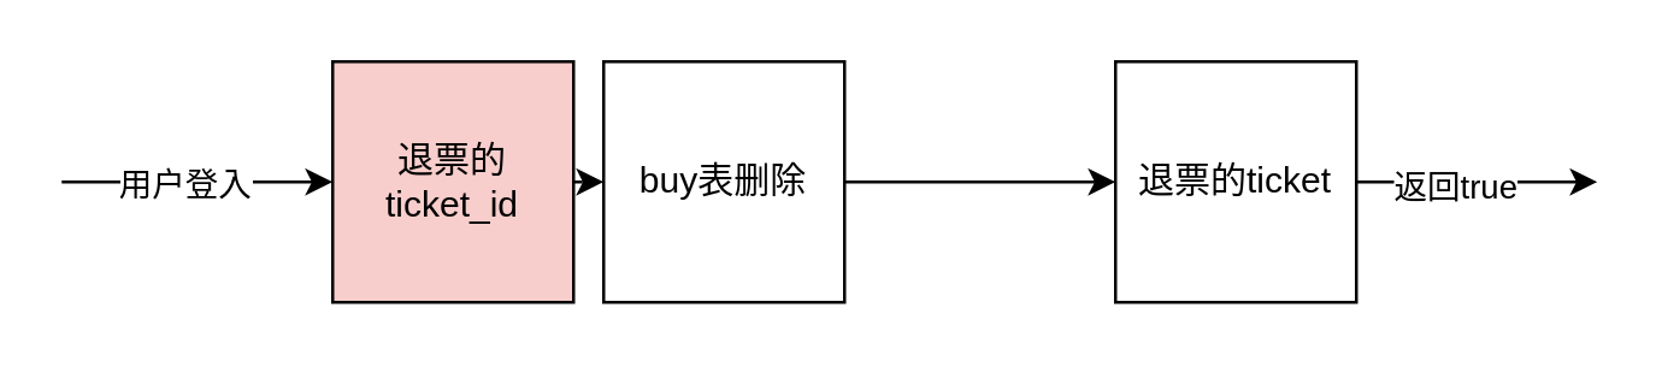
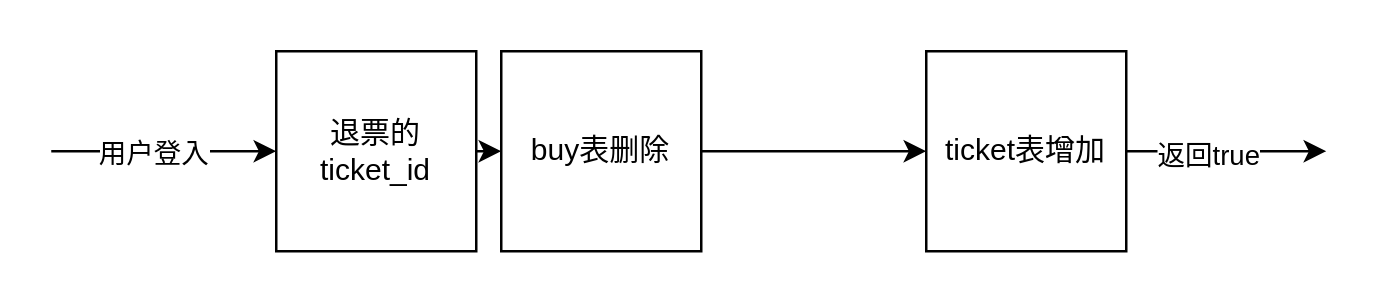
  <mxCell id="0" />
  <mxCell id="1" parent="0" />
  <mxCell id="2" value="" style="endArrow=classic;html=1;" edge="1" parent="1" target="5"><mxGeometry width="50" height="50" relative="1" as="geometry"><mxPoint x="20" y="60" as="sourcePoint" /><mxPoint x="100" y="60" as="targetPoint" /></mxGeometry></mxCell>
  <mxCell id="3" value="用户登入" style="edgeLabel;html=1;align=center;verticalAlign=middle;resizable=0;points=[];" vertex="1" connectable="0" parent="2"><mxGeometry x="-0.43" relative="1" as="geometry"><mxPoint x="14" as="offset" /></mxGeometry></mxCell>
- <mxCell id="4" style="edgeStyle=none;html=1;dashed=1;" edge="1" parent="1" source="5" target="7"><mxGeometry relative="1" as="geometry"><mxPoint x="280" y="60" as="targetPoint" /></mxGeometry></mxCell>
- <mxCell id="5" value="退票的ticket_id" style="whiteSpace=wrap;html=1;aspect=fixed;fillColor=#f8cecc;" vertex="1" parent="1"><mxGeometry x="110" y="20" width="80" height="80" as="geometry" /></mxCell>
+ <mxCell id="4" style="edgeStyle=none;html=1;" edge="1" parent="1" source="5" target="7"><mxGeometry relative="1" as="geometry"><mxPoint x="280" y="60" as="targetPoint" /></mxGeometry></mxCell>
+ <mxCell id="5" value="退票的ticket_id" style="whiteSpace=wrap;html=1;aspect=fixed;" vertex="1" parent="1"><mxGeometry x="110" y="20" width="80" height="80" as="geometry" /></mxCell>
  <mxCell id="6" style="edgeStyle=none;html=1;" edge="1" parent="1" source="7" target="10"><mxGeometry relative="1" as="geometry"><mxPoint x="380" y="60" as="targetPoint" /></mxGeometry></mxCell>
  <mxCell id="7" value="buy表删除" style="whiteSpace=wrap;html=1;aspect=fixed;" vertex="1" parent="1"><mxGeometry x="200" y="20" width="80" height="80" as="geometry" /></mxCell>
  <mxCell id="8" style="edgeStyle=none;html=1;" edge="1" parent="1" source="10"><mxGeometry relative="1" as="geometry"><mxPoint x="530" y="60" as="targetPoint" /></mxGeometry></mxCell>
  <mxCell id="9" value="返回true" style="edgeLabel;html=1;align=center;verticalAlign=middle;resizable=0;points=[];" vertex="1" connectable="0" parent="8"><mxGeometry x="-0.212" y="-1" relative="1" as="geometry"><mxPoint as="offset" /></mxGeometry></mxCell>
- <mxCell id="10" value="退票的ticket" style="whiteSpace=wrap;html=1;aspect=fixed;" vertex="1" parent="1"><mxGeometry x="370" y="20" width="80" height="80" as="geometry" /></mxCell>
+ <mxCell id="10" value="ticket表增加" style="whiteSpace=wrap;html=1;aspect=fixed;" vertex="1" parent="1"><mxGeometry x="370" y="20" width="80" height="80" as="geometry" /></mxCell>
